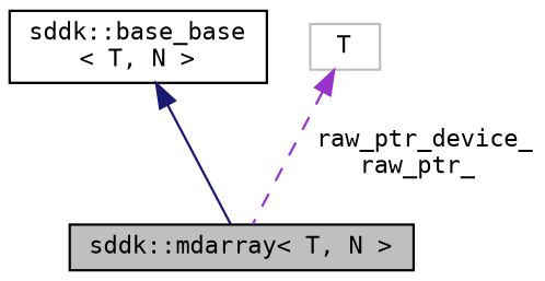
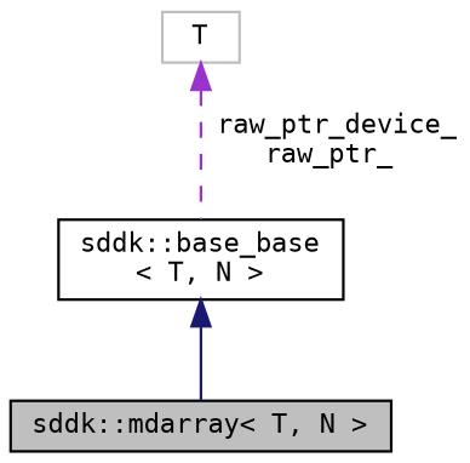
  digraph {
    fontname="DejaVu Sans Mono"
    node [color=black fillcolor=white fontname="DejaVu Sans Mono" fontsize=10 shape=record style=filled]
    edge [dir=back fontname="DejaVu Sans Mono" fontsize=10 labelfontname=Helvetica labelfontsize=10]
    n1 [fillcolor=grey75 fontcolor=black height=0.2 label="sddk::mdarray\< T, N \>" width=0.4]
    n2 [height=0.2 label="sddk::base_base\l\< T, N \>" width=0.4]
    n3 [color=grey75 height=0.2 label=T width=0.4]
    n2 -> n1 [color=midnightblue style=solid]
-   n3 -> n1 [color=darkorchid3 label=" raw_ptr_device_\nraw_ptr_" style=dashed]
+   n3 -> n2 [color=darkorchid3 label=" raw_ptr_device_\nraw_ptr_" style=dashed]
  }
